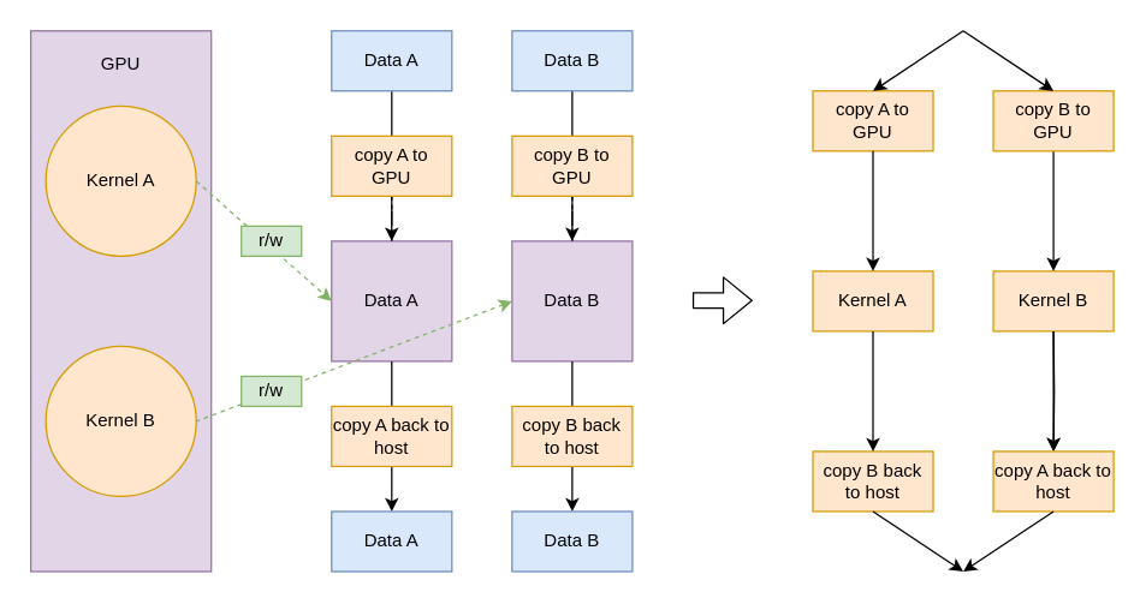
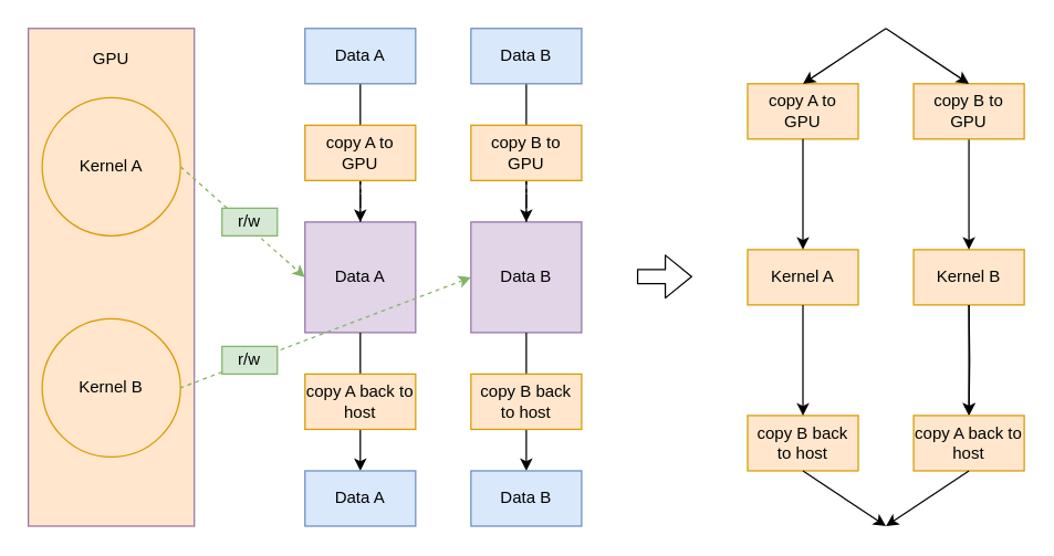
  <mxCell id="0" />
  <mxCell id="1" parent="0" />
  <mxCell id="2" value="Kernel A" style="rounded=0;whiteSpace=wrap;html=1;fillColor=#ffe6cc;strokeColor=#d79b00;" parent="1" vertex="1"><mxGeometry x="540" y="180" width="80" height="40" as="geometry" /></mxCell>
  <mxCell id="3" value="Kernel B" style="rounded=0;whiteSpace=wrap;html=1;fillColor=#ffe6cc;strokeColor=#d79b00;" parent="1" vertex="1"><mxGeometry x="660" y="180" width="80" height="40" as="geometry" /></mxCell>
- <mxCell id="4" value="GPU&lt;br&gt;&lt;br&gt;&lt;br&gt;&lt;br&gt;&lt;br&gt;&lt;br&gt;&lt;br&gt;&lt;br&gt;&lt;br&gt;&lt;br&gt;&lt;br&gt;&lt;br&gt;&lt;br&gt;&lt;br&gt;&lt;br&gt;&lt;br&gt;&lt;br&gt;&lt;br&gt;&lt;br&gt;&lt;br&gt;&lt;br&gt;&lt;br&gt;&lt;br&gt;" style="rounded=0;whiteSpace=wrap;html=1;fillColor=#e1d5e7;strokeColor=#9673a6;" parent="1" vertex="1"><mxGeometry x="20" y="20" width="120" height="360" as="geometry" /></mxCell>
+ <mxCell id="4" value="GPU&lt;br&gt;&lt;br&gt;&lt;br&gt;&lt;br&gt;&lt;br&gt;&lt;br&gt;&lt;br&gt;&lt;br&gt;&lt;br&gt;&lt;br&gt;&lt;br&gt;&lt;br&gt;&lt;br&gt;&lt;br&gt;&lt;br&gt;&lt;br&gt;&lt;br&gt;&lt;br&gt;&lt;br&gt;&lt;br&gt;&lt;br&gt;&lt;br&gt;&lt;br&gt;" style="rounded=0;whiteSpace=wrap;html=1;fillColor=#ffe6cc;strokeColor=#9673a6;" parent="1" vertex="1"><mxGeometry x="20" y="20" width="120" height="360" as="geometry" /></mxCell>
  <mxCell id="5" value="Kernel A" style="ellipse;whiteSpace=wrap;html=1;fillColor=#ffe6cc;strokeColor=#d79b00;" parent="1" vertex="1"><mxGeometry x="30" y="70" width="100" height="100" as="geometry" /></mxCell>
  <mxCell id="6" value="Kernel B" style="ellipse;whiteSpace=wrap;html=1;fillColor=#ffe6cc;strokeColor=#d79b00;" parent="1" vertex="1"><mxGeometry x="30" y="230" width="100" height="100" as="geometry" /></mxCell>
  <mxCell id="7" value="Data A" style="rounded=0;whiteSpace=wrap;html=1;fillColor=#e1d5e7;strokeColor=#9673a6;" parent="1" vertex="1"><mxGeometry x="220" y="160" width="80" height="80" as="geometry" /></mxCell>
  <mxCell id="8" value="" style="endArrow=classic;html=1;exitX=1;exitY=0.5;exitDx=0;exitDy=0;entryX=0;entryY=0.5;entryDx=0;entryDy=0;fillColor=#d5e8d4;strokeColor=#82b366;dashed=1;" parent="1" source="5" target="7" edge="1"><mxGeometry width="50" height="50" relative="1" as="geometry"><mxPoint x="230" y="40" as="sourcePoint" /><mxPoint x="230" y="160" as="targetPoint" /></mxGeometry></mxCell>
  <mxCell id="9" value="" style="endArrow=none;html=1;exitX=0;exitY=0.5;exitDx=0;exitDy=0;entryX=1;entryY=0.5;entryDx=0;entryDy=0;fillColor=#d5e8d4;strokeColor=#82b366;dashed=1;endFill=0;startArrow=classic;startFill=1;" parent="1" source="26" target="6" edge="1"><mxGeometry width="50" height="50" relative="1" as="geometry"><mxPoint x="140" y="270" as="sourcePoint" /><mxPoint x="307.04" y="351.04" as="targetPoint" /></mxGeometry></mxCell>
  <mxCell id="10" value="r/w" style="text;html=1;strokeColor=#82b366;fillColor=#d5e8d4;align=center;verticalAlign=middle;whiteSpace=wrap;rounded=0;" parent="1" vertex="1"><mxGeometry x="160" y="150" width="40" height="20" as="geometry" /></mxCell>
  <mxCell id="11" value="r/w" style="text;html=1;strokeColor=#82b366;fillColor=#d5e8d4;align=center;verticalAlign=middle;whiteSpace=wrap;rounded=0;" parent="1" vertex="1"><mxGeometry x="160" y="250" width="40" height="20" as="geometry" /></mxCell>
  <mxCell id="12" value="" style="endArrow=classic;html=1;entryX=0.5;entryY=0;entryDx=0;entryDy=0;endFill=1;startArrow=none;startFill=0;exitX=0.5;exitY=1;exitDx=0;exitDy=0;" parent="1" source="17" target="7" edge="1"><mxGeometry width="50" height="50" relative="1" as="geometry"><mxPoint x="400" y="80" as="sourcePoint" /><mxPoint x="259.5" y="150" as="targetPoint" /></mxGeometry></mxCell>
  <mxCell id="13" value="" style="endArrow=classic;html=1;exitX=0.5;exitY=1;exitDx=0;exitDy=0;entryX=0.5;entryY=0;entryDx=0;entryDy=0;" parent="1" source="7" target="18" edge="1"><mxGeometry width="50" height="50" relative="1" as="geometry"><mxPoint x="340" y="200" as="sourcePoint" /><mxPoint x="260" y="380" as="targetPoint" /></mxGeometry></mxCell>
  <mxCell id="14" value="" style="edgeStyle=orthogonalEdgeStyle;rounded=0;orthogonalLoop=1;jettySize=auto;html=1;dashed=1;endArrow=none;endFill=0;" parent="1" source="15" target="7" edge="1"><mxGeometry relative="1" as="geometry" /></mxCell>
  <mxCell id="15" value="copy A to GPU" style="text;html=1;strokeColor=#d79b00;fillColor=#ffe6cc;align=center;verticalAlign=middle;whiteSpace=wrap;rounded=0;" parent="1" vertex="1"><mxGeometry x="220" y="90" width="80" height="40" as="geometry" /></mxCell>
  <mxCell id="16" value="copy A back to host" style="text;html=1;strokeColor=#d79b00;fillColor=#ffe6cc;align=center;verticalAlign=middle;whiteSpace=wrap;rounded=0;" parent="1" vertex="1"><mxGeometry x="220" y="270" width="80" height="40" as="geometry" /></mxCell>
  <mxCell id="17" value="Data A" style="rounded=0;whiteSpace=wrap;html=1;fillColor=#dae8fc;strokeColor=#6c8ebf;" parent="1" vertex="1"><mxGeometry x="220" y="20" width="80" height="40" as="geometry" /></mxCell>
  <mxCell id="18" value="Data A" style="rounded=0;whiteSpace=wrap;html=1;fillColor=#dae8fc;strokeColor=#6c8ebf;" parent="1" vertex="1"><mxGeometry x="220" y="340" width="80" height="40" as="geometry" /></mxCell>
  <mxCell id="19" value="copy A to GPU" style="text;html=1;strokeColor=#d79b00;fillColor=#ffe6cc;align=center;verticalAlign=middle;whiteSpace=wrap;rounded=0;" parent="1" vertex="1"><mxGeometry x="540" y="60" width="80" height="40" as="geometry" /></mxCell>
  <mxCell id="20" value="copy B back to host" style="text;html=1;strokeColor=#d79b00;fillColor=#ffe6cc;align=center;verticalAlign=middle;whiteSpace=wrap;rounded=0;" parent="1" vertex="1"><mxGeometry x="540" y="300" width="80" height="40" as="geometry" /></mxCell>
  <mxCell id="21" value="" style="endArrow=classic;html=1;entryX=0.5;entryY=0;entryDx=0;entryDy=0;" parent="1" target="19" edge="1"><mxGeometry width="50" height="50" relative="1" as="geometry"><mxPoint x="640" y="20" as="sourcePoint" /><mxPoint x="619.5" y="80" as="targetPoint" /></mxGeometry></mxCell>
  <mxCell id="22" value="" style="endArrow=classic;html=1;exitX=0.5;exitY=1;exitDx=0;exitDy=0;entryX=0.5;entryY=0;entryDx=0;entryDy=0;" parent="1" source="19" target="2" edge="1"><mxGeometry width="50" height="50" relative="1" as="geometry"><mxPoint x="630" y="30" as="sourcePoint" /><mxPoint x="670" y="130" as="targetPoint" /></mxGeometry></mxCell>
  <mxCell id="23" value="" style="endArrow=classic;html=1;exitX=0.5;exitY=1;exitDx=0;exitDy=0;" parent="1" source="3" edge="1"><mxGeometry width="50" height="50" relative="1" as="geometry"><mxPoint x="650" y="50" as="sourcePoint" /><mxPoint x="700" y="300" as="targetPoint" /></mxGeometry></mxCell>
  <mxCell id="24" value="" style="endArrow=classic;html=1;exitX=0.5;exitY=1;exitDx=0;exitDy=0;" parent="1" source="20" edge="1"><mxGeometry width="50" height="50" relative="1" as="geometry"><mxPoint x="660" y="60" as="sourcePoint" /><mxPoint x="640" y="380" as="targetPoint" /></mxGeometry></mxCell>
  <mxCell id="25" value="" style="shape=flexArrow;endArrow=classic;html=1;" parent="1" edge="1"><mxGeometry width="50" height="50" relative="1" as="geometry"><mxPoint x="460" y="199.5" as="sourcePoint" /><mxPoint x="500" y="199.5" as="targetPoint" /></mxGeometry></mxCell>
  <mxCell id="26" value="Data B" style="rounded=0;whiteSpace=wrap;html=1;fillColor=#e1d5e7;strokeColor=#9673a6;" vertex="1" parent="1"><mxGeometry x="340" y="160" width="80" height="80" as="geometry" /></mxCell>
  <mxCell id="27" value="" style="endArrow=classic;html=1;entryX=0.5;entryY=0;entryDx=0;entryDy=0;endFill=1;startArrow=none;startFill=0;exitX=0.5;exitY=1;exitDx=0;exitDy=0;" edge="1" parent="1" source="32" target="26"><mxGeometry width="50" height="50" relative="1" as="geometry"><mxPoint x="520" y="80" as="sourcePoint" /><mxPoint x="379.5" y="150" as="targetPoint" /></mxGeometry></mxCell>
  <mxCell id="28" value="" style="endArrow=classic;html=1;exitX=0.5;exitY=1;exitDx=0;exitDy=0;entryX=0.5;entryY=0;entryDx=0;entryDy=0;" edge="1" parent="1" source="26" target="33"><mxGeometry width="50" height="50" relative="1" as="geometry"><mxPoint x="460" y="200" as="sourcePoint" /><mxPoint x="380" y="380" as="targetPoint" /></mxGeometry></mxCell>
  <mxCell id="29" value="" style="edgeStyle=orthogonalEdgeStyle;rounded=0;orthogonalLoop=1;jettySize=auto;html=1;dashed=1;endArrow=none;endFill=0;" edge="1" parent="1" source="30" target="26"><mxGeometry relative="1" as="geometry" /></mxCell>
  <mxCell id="30" value="copy B to GPU" style="text;html=1;strokeColor=#d79b00;fillColor=#ffe6cc;align=center;verticalAlign=middle;whiteSpace=wrap;rounded=0;" vertex="1" parent="1"><mxGeometry x="340" y="90" width="80" height="40" as="geometry" /></mxCell>
  <mxCell id="31" value="copy B back to host" style="text;html=1;strokeColor=#d79b00;fillColor=#ffe6cc;align=center;verticalAlign=middle;whiteSpace=wrap;rounded=0;" vertex="1" parent="1"><mxGeometry x="340" y="270" width="80" height="40" as="geometry" /></mxCell>
  <mxCell id="32" value="Data B" style="rounded=0;whiteSpace=wrap;html=1;fillColor=#dae8fc;strokeColor=#6c8ebf;" vertex="1" parent="1"><mxGeometry x="340" y="20" width="80" height="40" as="geometry" /></mxCell>
  <mxCell id="33" value="Data B" style="rounded=0;whiteSpace=wrap;html=1;fillColor=#dae8fc;strokeColor=#6c8ebf;" vertex="1" parent="1"><mxGeometry x="340" y="340" width="80" height="40" as="geometry" /></mxCell>
  <mxCell id="34" value="" style="endArrow=classic;html=1;exitX=0.5;exitY=1;exitDx=0;exitDy=0;" edge="1" parent="1" source="35"><mxGeometry width="50" height="50" relative="1" as="geometry"><mxPoint x="690" y="110" as="sourcePoint" /><mxPoint x="700" y="180" as="targetPoint" /></mxGeometry></mxCell>
  <mxCell id="35" value="copy B to GPU" style="text;html=1;strokeColor=#d79b00;fillColor=#ffe6cc;align=center;verticalAlign=middle;whiteSpace=wrap;rounded=0;" vertex="1" parent="1"><mxGeometry x="660" y="60" width="80" height="40" as="geometry" /></mxCell>
  <mxCell id="36" value="" style="endArrow=classic;html=1;entryX=0.5;entryY=0;entryDx=0;entryDy=0;" edge="1" parent="1" target="35"><mxGeometry width="50" height="50" relative="1" as="geometry"><mxPoint x="640" y="20" as="sourcePoint" /><mxPoint x="590" y="70" as="targetPoint" /></mxGeometry></mxCell>
  <mxCell id="37" value="" style="edgeStyle=orthogonalEdgeStyle;rounded=0;orthogonalLoop=1;jettySize=auto;html=1;startArrow=classic;startFill=1;endArrow=none;endFill=0;" edge="1" parent="1" target="3"><mxGeometry relative="1" as="geometry"><mxPoint x="700" y="300" as="sourcePoint" /></mxGeometry></mxCell>
  <mxCell id="38" value="copy A back to host" style="text;html=1;strokeColor=#d79b00;fillColor=#ffe6cc;align=center;verticalAlign=middle;whiteSpace=wrap;rounded=0;" vertex="1" parent="1"><mxGeometry x="660" y="300" width="80" height="40" as="geometry" /></mxCell>
  <mxCell id="39" value="" style="edgeStyle=orthogonalEdgeStyle;rounded=0;orthogonalLoop=1;jettySize=auto;html=1;startArrow=classic;startFill=1;endArrow=none;endFill=0;entryX=0.5;entryY=1;entryDx=0;entryDy=0;exitX=0.5;exitY=0;exitDx=0;exitDy=0;" edge="1" parent="1" source="20" target="2"><mxGeometry relative="1" as="geometry"><mxPoint x="710" y="310" as="sourcePoint" /><mxPoint x="710" y="230" as="targetPoint" /></mxGeometry></mxCell>
  <mxCell id="40" value="" style="endArrow=classic;html=1;exitX=0.5;exitY=1;exitDx=0;exitDy=0;" edge="1" parent="1" source="38"><mxGeometry width="50" height="50" relative="1" as="geometry"><mxPoint x="590" y="350" as="sourcePoint" /><mxPoint x="640" y="380" as="targetPoint" /></mxGeometry></mxCell>
